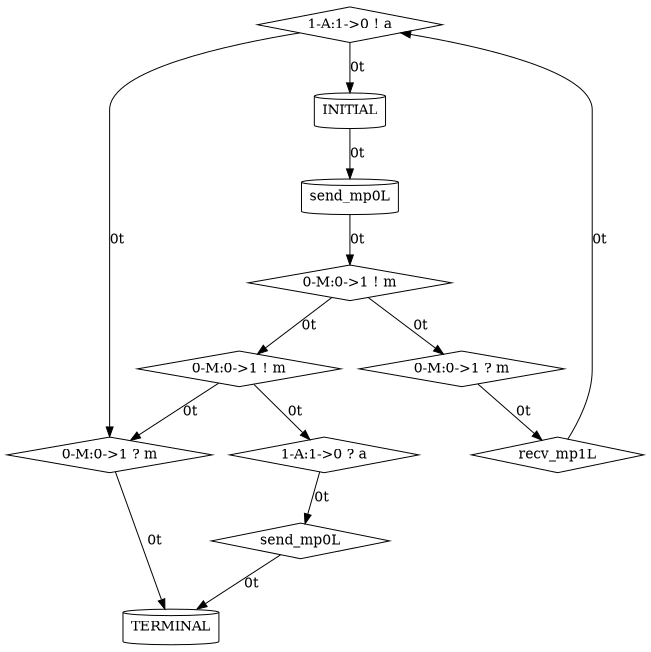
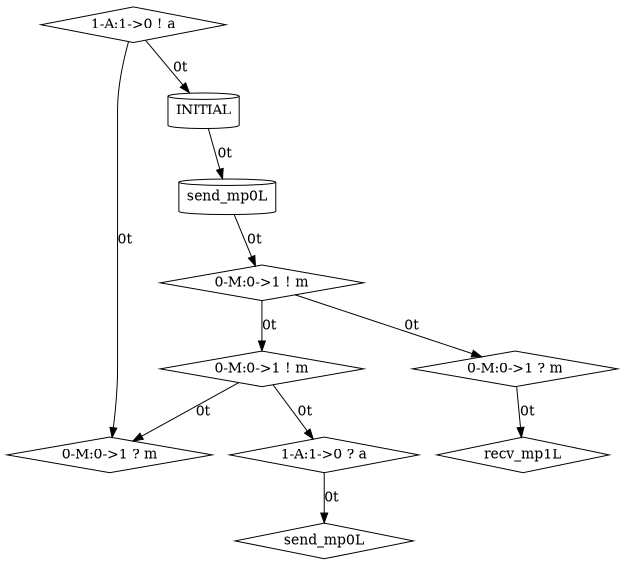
  digraph {
    node [shape=diamond]
    n1 [label="1-A:1->0 ? a"]
    n2 [label=send_mp0L]
-   n3 [label=TERMINAL shape=cylinder]
    n4 [label="1-A:1->0 ! a"]
    n5 [label="0-M:0->1 ? m"]
    n6 [label=INITIAL shape=cylinder]
    n7 [label="0-M:0->1 ! m"]
    n8 [label="0-M:0->1 ! m"]
    n9 [label="0-M:0->1 ? m"]
    n10 [label=recv_mp1L]
    n11 [label=send_mp0L shape=cylinder]
    n1 -> n2 [label="0t"]
-   n2 -> n3 [label="0t"]
    n4 -> n5 [label="0t"]
    n4 -> n6 [label="0t"]
-   n5 -> n3 [label="0t"]
    n6 -> n11 [label="0t"]
    n7 -> n1 [label="0t"]
    n7 -> n5 [label="0t"]
    n8 -> n7 [label="0t"]
    n8 -> n9 [label="0t"]
    n9 -> n10 [label="0t"]
-   n10 -> n4 [label="0t"]
    n11 -> n8 [label="0t"]
  }
